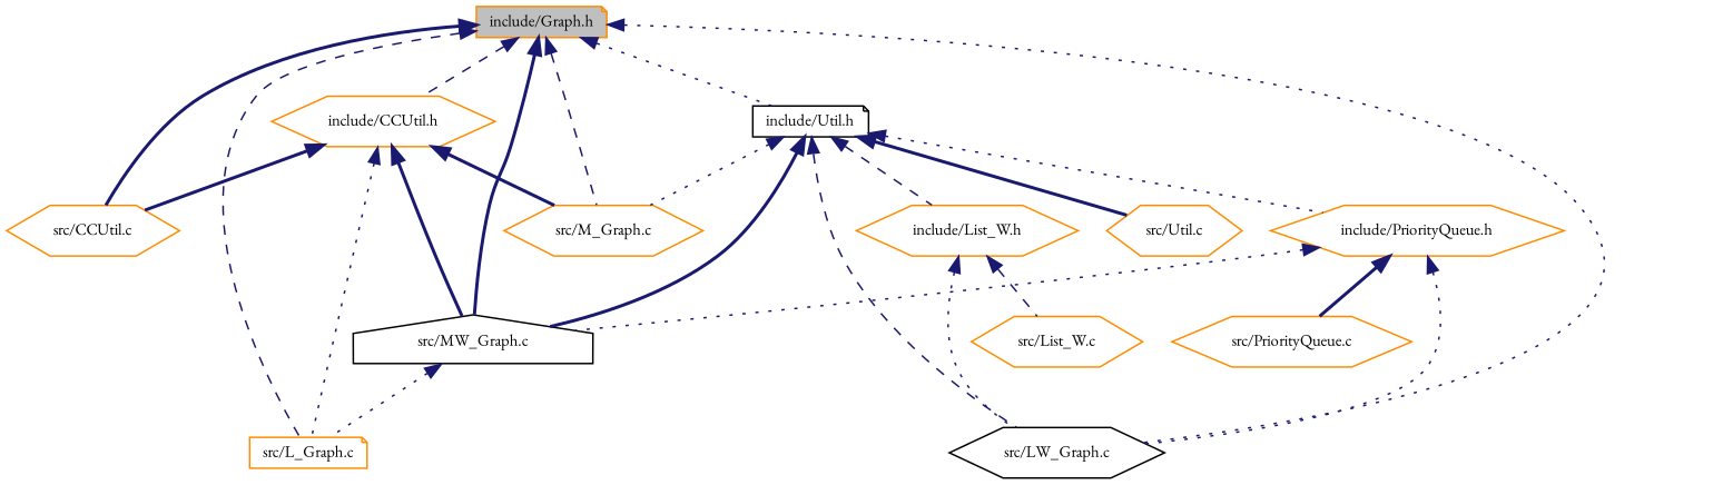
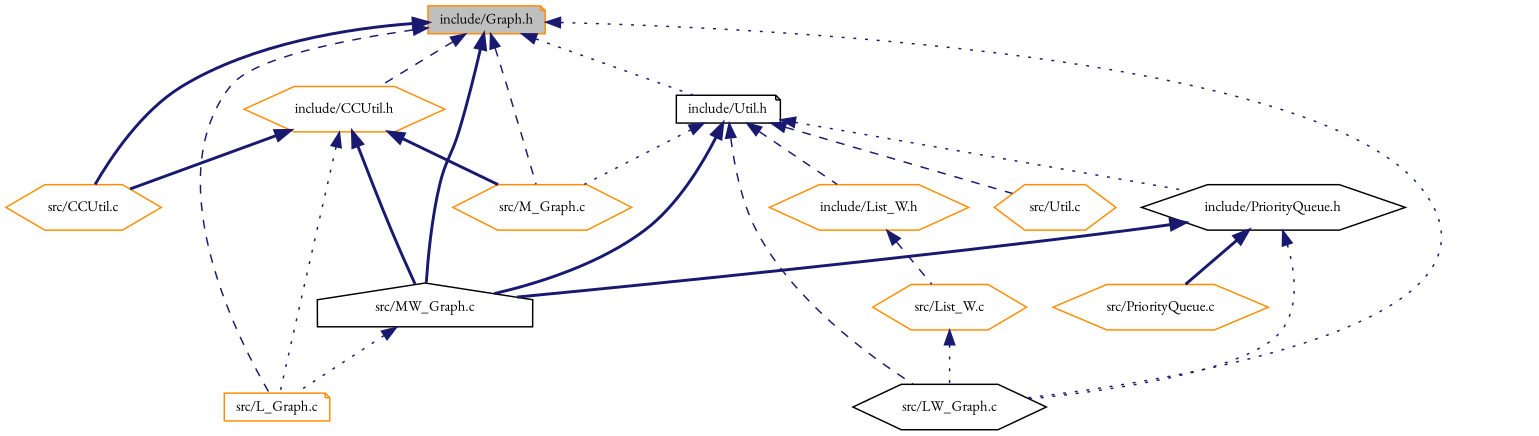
  digraph {
    fontname="EB Garamond"
    node [color=darkorange fillcolor=white fontname="EB Garamond" fontsize=10 shape=hexagon style=filled]
    edge [color=midnightblue dir=back fontname="EB Garamond" fontsize=10 labelfontname=Helvetica labelfontsize=10 style=bold]
    n1 [fillcolor=grey75 fontcolor=black height=0.2 label="include/Graph.h" shape=note width=0.4]
    n2 [height=0.2 label="include/CCUtil.h" width=0.4]
    n3 [height=0.2 label="src/CCUtil.c" width=0.4]
    n4 [height=0.2 label="src/L_Graph.c" shape=note width=0.4]
    n5 [height=0.2 label="src/M_Graph.c" width=0.4]
    n6 [color=black height=0.2 label="src/MW_Graph.c" shape=house width=0.4]
    n7 [color=black height=0.2 label="include/Util.h" shape=note width=0.4]
    n8 [color=black height=0.2 label="src/LW_Graph.c" width=0.4]
    n9 [height=0.2 label="include/List_W.h" width=0.4]
-   n10 [height=0.2 label="include/PriorityQueue.h" width=0.4]
+   n10 [color=black height=0.2 label="include/PriorityQueue.h" width=0.4]
    n11 [height=0.2 label="src/Util.c" width=0.4]
    n12 [height=0.2 label="src/List_W.c" width=0.4]
    n13 [height=0.2 label="src/PriorityQueue.c" width=0.4]
    n1 -> n2 [style=dashed]
    n1 -> n3
    n1 -> n4 [style=dashed]
    n1 -> n5 [style=dashed]
    n1 -> n6
    n1 -> n7 [style=dotted]
    n1 -> n8 [style=dotted]
    n2 -> n3
    n2 -> n4 [style=dotted]
    n2 -> n5
    n2 -> n6
    n6 -> n4 [style=dotted]
    n7 -> n5 [style=dotted]
    n7 -> n6
    n7 -> n8 [style=dashed]
    n7 -> n9 [style=dashed]
    n7 -> n10 [style=dotted]
-   n7 -> n11
-   n9 -> n8 [style=dotted]
+   n7 -> n11 [style=dashed]
+   n12 -> n8 [style=dotted]
    n9 -> n12 [style=dashed]
-   n10 -> n6 [style=dotted]
+   n10 -> n6
    n10 -> n8 [style=dotted]
    n10 -> n13
  }
